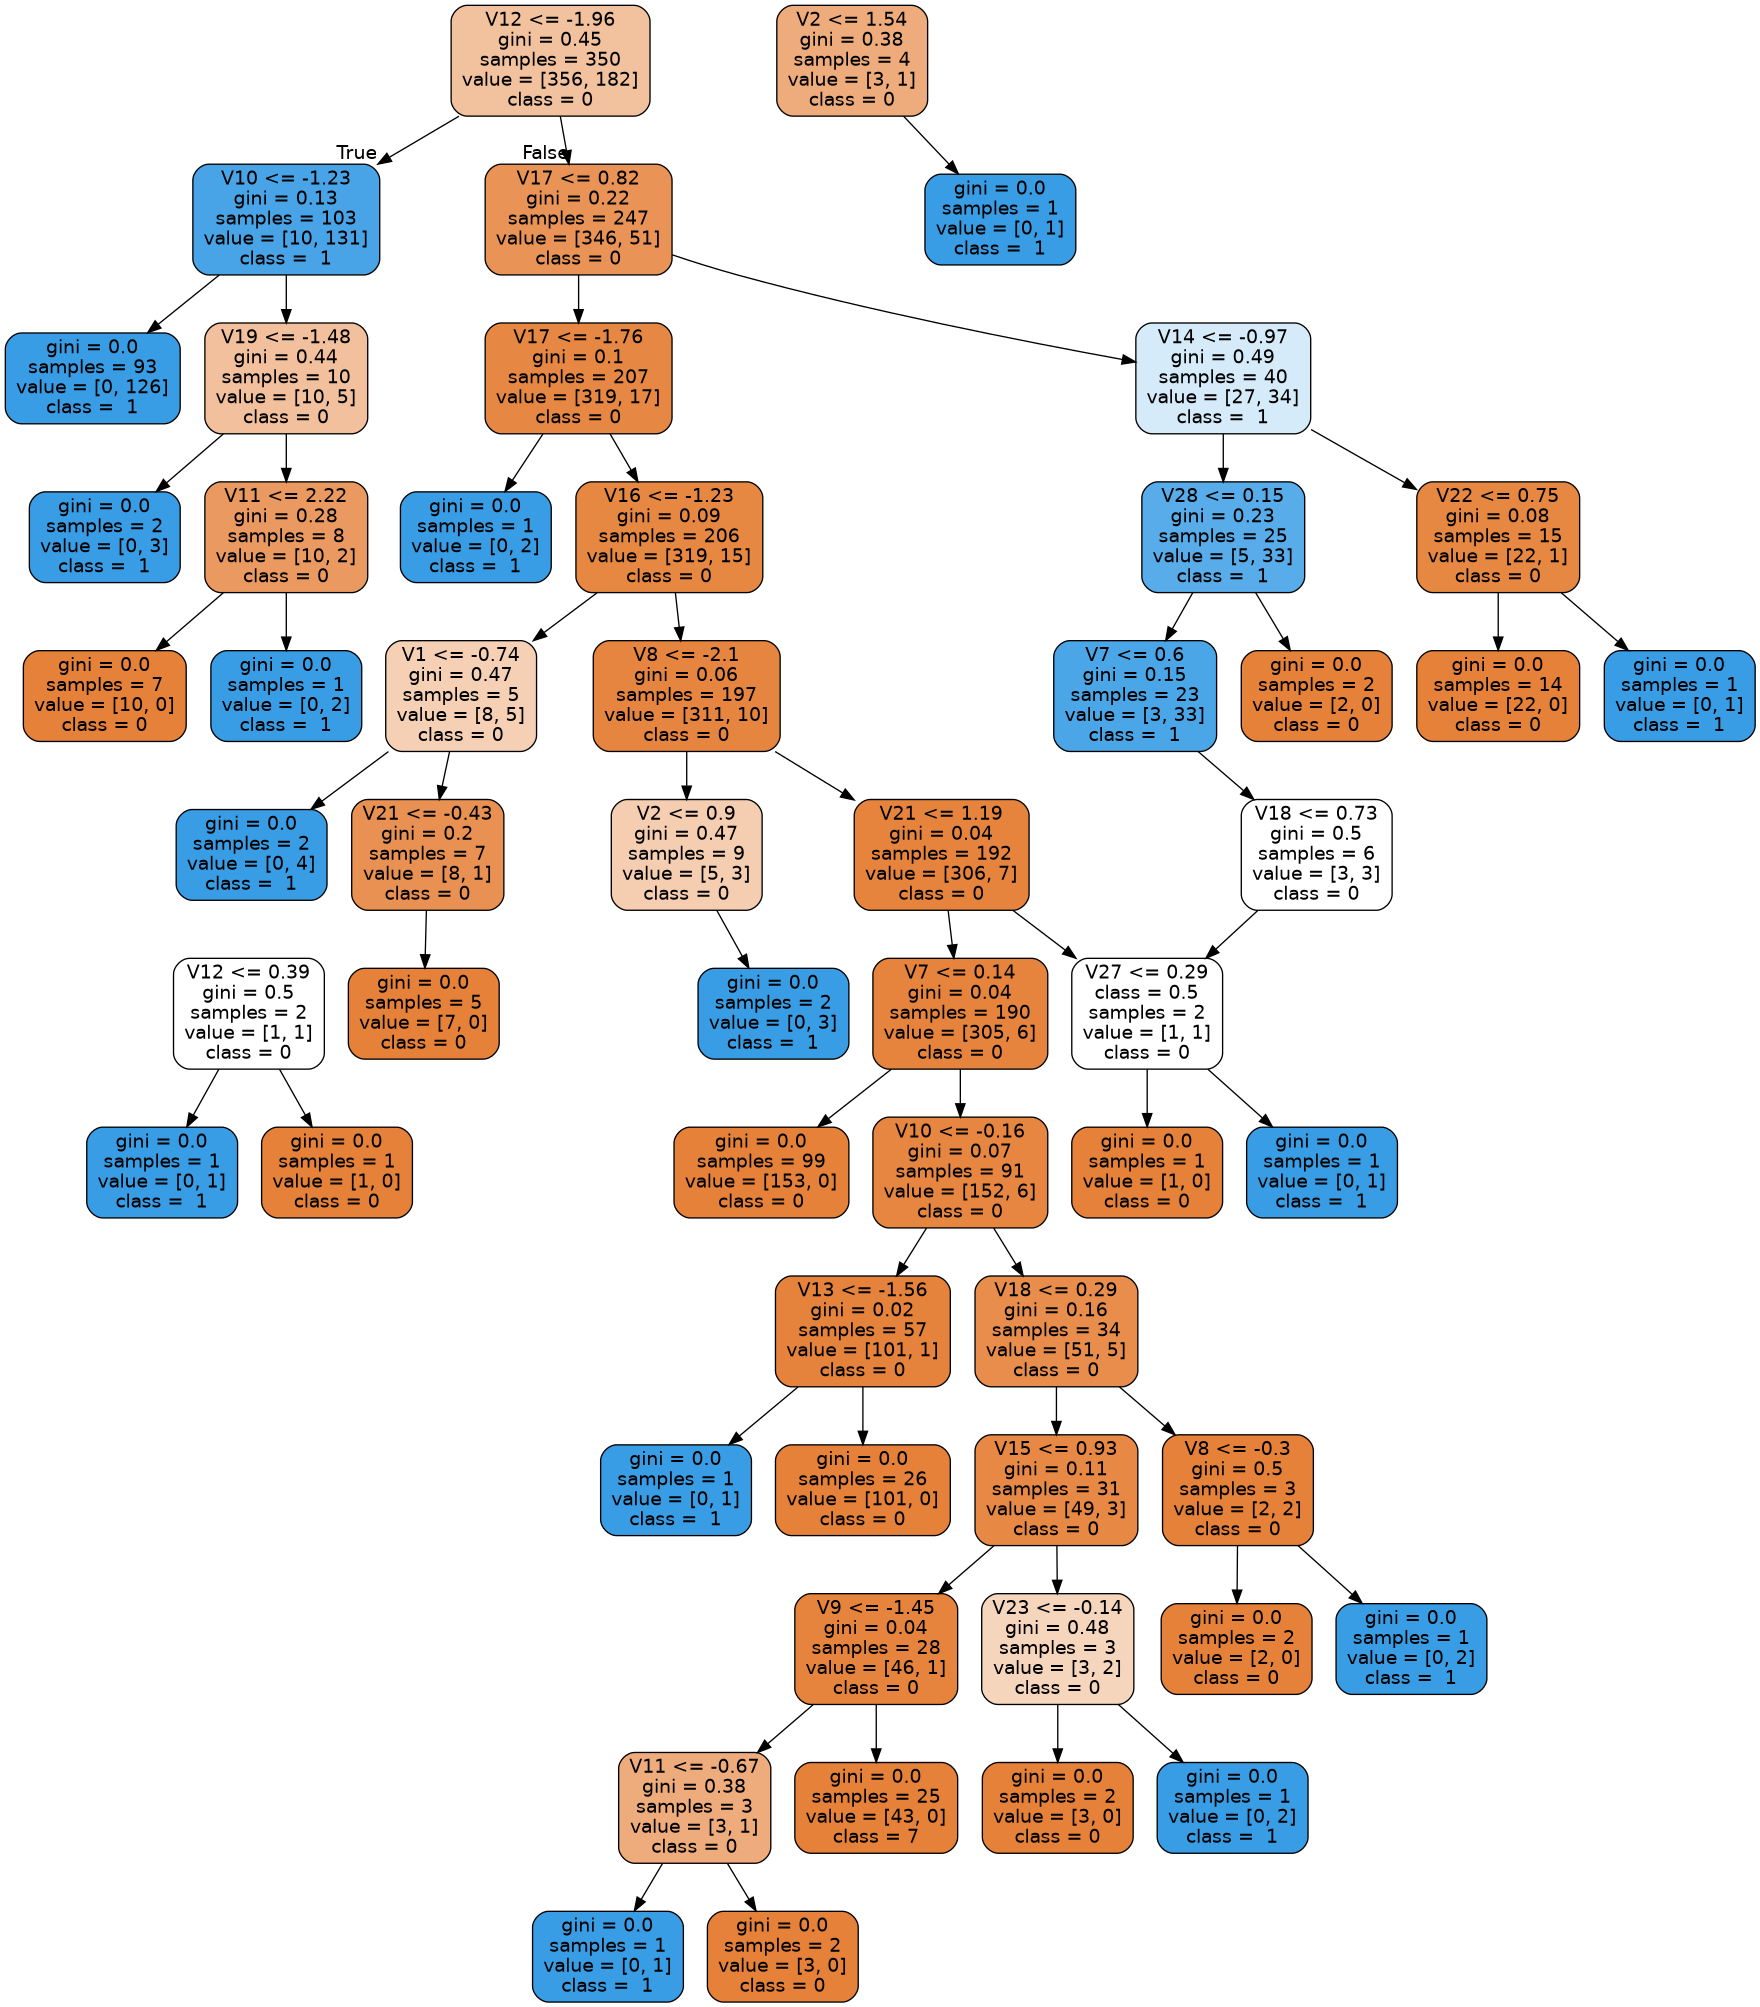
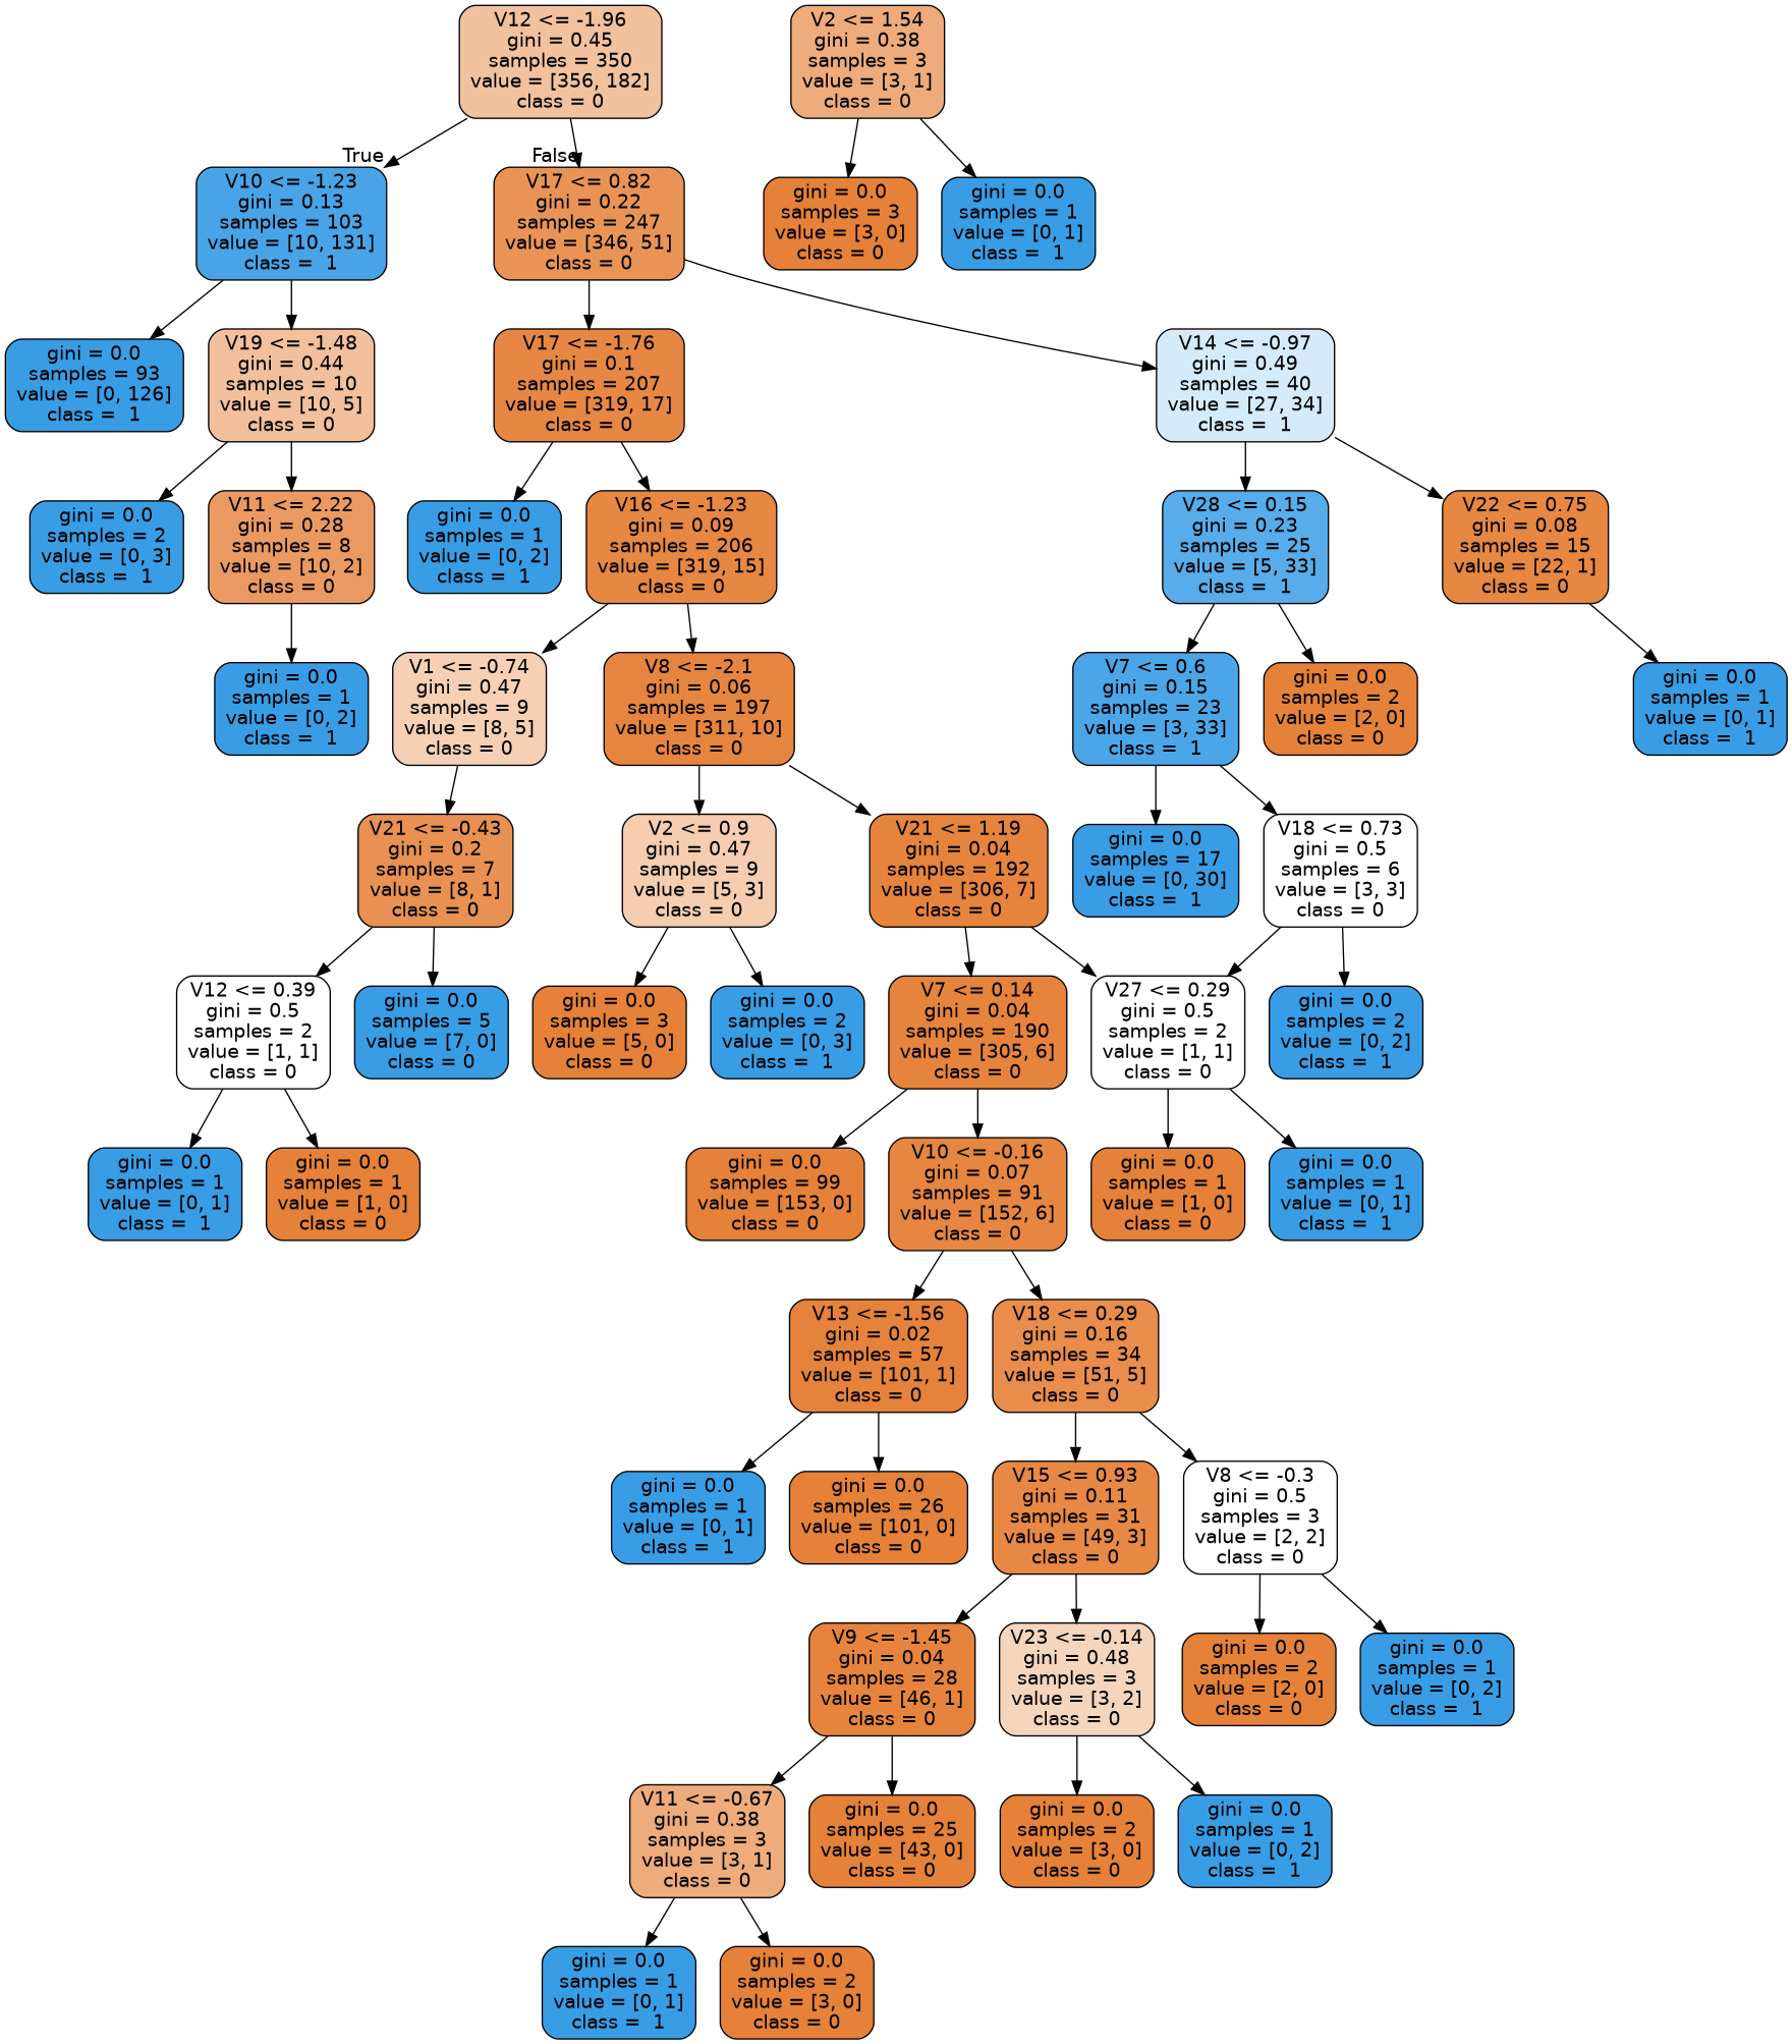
  digraph {
    node [color=black fillcolor="#399de5" fontname=helvetica shape=box style="filled, rounded"]
    edge [fontname=helvetica]
    n1 [fillcolor="#f2c19e" label="V12 <= -1.96\ngini = 0.45\nsamples = 350\nvalue = [356, 182]\nclass = 0"]
    n2 [fillcolor="#48a4e7" label="V10 <= -1.23\ngini = 0.13\nsamples = 103\nvalue = [10, 131]\nclass =  1"]
    n3 [fillcolor="#e99456" label="V17 <= 0.82\ngini = 0.22\nsamples = 247\nvalue = [346, 51]\nclass = 0"]
    n4 [label="gini = 0.0\nsamples = 93\nvalue = [0, 126]\nclass =  1"]
    n5 [fillcolor="#f2c09c" label="V19 <= -1.48\ngini = 0.44\nsamples = 10\nvalue = [10, 5]\nclass = 0"]
    n6 [fillcolor="#e68844" label="V17 <= -1.76\ngini = 0.1\nsamples = 207\nvalue = [319, 17]\nclass = 0"]
    n7 [fillcolor="#d6ebfa" label="V14 <= -0.97\ngini = 0.49\nsamples = 40\nvalue = [27, 34]\nclass =  1"]
    n8 [label="gini = 0.0\nsamples = 2\nvalue = [0, 3]\nclass =  1"]
    n9 [fillcolor="#ea9a61" label="V11 <= 2.22\ngini = 0.28\nsamples = 8\nvalue = [10, 2]\nclass = 0"]
-   n10 [fillcolor="#e58139" label="gini = 0.0\nsamples = 7\nvalue = [10, 0]\nclass = 0"]
    n11 [label="gini = 0.0\nsamples = 1\nvalue = [0, 2]\nclass =  1"]
    n12 [label="gini = 0.0\nsamples = 1\nvalue = [0, 2]\nclass =  1"]
    n13 [fillcolor="#e68742" label="V16 <= -1.23\ngini = 0.09\nsamples = 206\nvalue = [319, 15]\nclass = 0"]
    n14 [fillcolor="#57ace9" label="V28 <= 0.15\ngini = 0.23\nsamples = 25\nvalue = [5, 33]\nclass =  1"]
    n15 [fillcolor="#e68742" label="V22 <= 0.75\ngini = 0.08\nsamples = 15\nvalue = [22, 1]\nclass = 0"]
-   n16 [fillcolor="#f5d0b5" label="V1 <= -0.74\ngini = 0.47\nsamples = 5\nvalue = [8, 5]\nclass = 0"]
+   n16 [fillcolor="#f5d0b5" label="V1 <= -0.74\ngini = 0.47\nsamples = 9\nvalue = [8, 5]\nclass = 0"]
    n17 [fillcolor="#e6853f" label="V8 <= -2.1\ngini = 0.06\nsamples = 197\nvalue = [311, 10]\nclass = 0"]
-   n18 [label="gini = 0.0\nsamples = 2\nvalue = [0, 4]\nclass =  1"]
    n19 [fillcolor="#e89152" label="V21 <= -0.43\ngini = 0.2\nsamples = 7\nvalue = [8, 1]\nclass = 0"]
    n20 [fillcolor="#f5cdb0" label="V2 <= 0.9\ngini = 0.47\nsamples = 9\nvalue = [5, 3]\nclass = 0"]
    n21 [fillcolor="#e6843e" label="V21 <= 1.19\ngini = 0.04\nsamples = 192\nvalue = [306, 7]\nclass = 0"]
    n22 [fillcolor="#ffffff" label="V12 <= 0.39\ngini = 0.5\nsamples = 2\nvalue = [1, 1]\nclass = 0"]
-   n23 [fillcolor="#e58139" label="gini = 0.0\nsamples = 5\nvalue = [7, 0]\nclass = 0"]
+   n23 [label="gini = 0.0\nsamples = 5\nvalue = [7, 0]\nclass = 0"]
    n24 [label="gini = 0.0\nsamples = 1\nvalue = [0, 1]\nclass =  1"]
    n25 [fillcolor="#e58139" label="gini = 0.0\nsamples = 1\nvalue = [1, 0]\nclass = 0"]
+   n26 [fillcolor="#e58139" label="gini = 0.0\nsamples = 3\nvalue = [5, 0]\nclass = 0"]
    n27 [label="gini = 0.0\nsamples = 2\nvalue = [0, 3]\nclass =  1"]
    n28 [fillcolor="#e6833d" label="V7 <= 0.14\ngini = 0.04\nsamples = 190\nvalue = [305, 6]\nclass = 0"]
-   n29 [fillcolor="#ffffff" label="V27 <= 0.29\nclass = 0.5\nsamples = 2\nvalue = [1, 1]\nclass = 0"]
+   n29 [fillcolor="#ffffff" label="V27 <= 0.29\ngini = 0.5\nsamples = 2\nvalue = [1, 1]\nclass = 0"]
    n30 [fillcolor="#e58139" label="gini = 0.0\nsamples = 99\nvalue = [153, 0]\nclass = 0"]
    n31 [fillcolor="#e68641" label="V10 <= -0.16\ngini = 0.07\nsamples = 91\nvalue = [152, 6]\nclass = 0"]
    n32 [fillcolor="#e58139" label="gini = 0.0\nsamples = 1\nvalue = [1, 0]\nclass = 0"]
    n33 [label="gini = 0.0\nsamples = 1\nvalue = [0, 1]\nclass =  1"]
    n34 [fillcolor="#e5823b" label="V13 <= -1.56\ngini = 0.02\nsamples = 57\nvalue = [101, 1]\nclass = 0"]
    n35 [fillcolor="#e88d4c" label="V18 <= 0.29\ngini = 0.16\nsamples = 34\nvalue = [51, 5]\nclass = 0"]
    n36 [label="gini = 0.0\nsamples = 1\nvalue = [0, 1]\nclass =  1"]
    n37 [fillcolor="#e58139" label="gini = 0.0\nsamples = 26\nvalue = [101, 0]\nclass = 0"]
    n38 [fillcolor="#e78945" label="V15 <= 0.93\ngini = 0.11\nsamples = 31\nvalue = [49, 3]\nclass = 0"]
-   n39 [fillcolor="#e58139" label="V8 <= -0.3\ngini = 0.5\nsamples = 3\nvalue = [2, 2]\nclass = 0"]
+   n39 [fillcolor="#ffffff" label="V8 <= -0.3\ngini = 0.5\nsamples = 3\nvalue = [2, 2]\nclass = 0"]
    n40 [fillcolor="#e6843d" label="V9 <= -1.45\ngini = 0.04\nsamples = 28\nvalue = [46, 1]\nclass = 0"]
    n41 [fillcolor="#f6d5bd" label="V23 <= -0.14\ngini = 0.48\nsamples = 3\nvalue = [3, 2]\nclass = 0"]
    n42 [fillcolor="#e58139" label="gini = 0.0\nsamples = 2\nvalue = [2, 0]\nclass = 0"]
    n43 [label="gini = 0.0\nsamples = 1\nvalue = [0, 2]\nclass =  1"]
    n44 [fillcolor="#eeab7b" label="V11 <= -0.67\ngini = 0.38\nsamples = 3\nvalue = [3, 1]\nclass = 0"]
-   n45 [fillcolor="#e58139" label="gini = 0.0\nsamples = 25\nvalue = [43, 0]\nclass = 7"]
+   n45 [fillcolor="#e58139" label="gini = 0.0\nsamples = 25\nvalue = [43, 0]\nclass = 0"]
    n46 [fillcolor="#e58139" label="gini = 0.0\nsamples = 2\nvalue = [3, 0]\nclass = 0"]
    n47 [label="gini = 0.0\nsamples = 1\nvalue = [0, 2]\nclass =  1"]
    n48 [label="gini = 0.0\nsamples = 1\nvalue = [0, 1]\nclass =  1"]
    n49 [fillcolor="#e58139" label="gini = 0.0\nsamples = 2\nvalue = [3, 0]\nclass = 0"]
    n50 [fillcolor="#4ba6e7" label="V7 <= 0.6\ngini = 0.15\nsamples = 23\nvalue = [3, 33]\nclass =  1"]
    n51 [fillcolor="#e58139" label="gini = 0.0\nsamples = 2\nvalue = [2, 0]\nclass = 0"]
-   n52 [fillcolor="#e58139" label="gini = 0.0\nsamples = 14\nvalue = [22, 0]\nclass = 0"]
    n53 [label="gini = 0.0\nsamples = 1\nvalue = [0, 1]\nclass =  1"]
+   n54 [label="gini = 0.0\nsamples = 17\nvalue = [0, 30]\nclass =  1"]
    n55 [fillcolor="#ffffff" label="V18 <= 0.73\ngini = 0.5\nsamples = 6\nvalue = [3, 3]\nclass = 0"]
-   n57 [fillcolor="#eeab7b" label="V2 <= 1.54\ngini = 0.38\nsamples = 4\nvalue = [3, 1]\nclass = 0"]
+   n56 [label="gini = 0.0\nsamples = 2\nvalue = [0, 2]\nclass =  1"]
+   n57 [fillcolor="#eeab7b" label="V2 <= 1.54\ngini = 0.38\nsamples = 3\nvalue = [3, 1]\nclass = 0"]
+   n58 [fillcolor="#e58139" label="gini = 0.0\nsamples = 3\nvalue = [3, 0]\nclass = 0"]
    n59 [label="gini = 0.0\nsamples = 1\nvalue = [0, 1]\nclass =  1"]
    n1 -> n2 [headlabel=True labelangle=45 labeldistance=2.5]
    n1 -> n3 [headlabel=False labelangle=-45 labeldistance=2.5]
    n2 -> n4
    n2 -> n5
    n3 -> n6
    n3 -> n7
    n5 -> n8
    n5 -> n9
    n6 -> n12
    n6 -> n13
    n7 -> n14
    n7 -> n15
-   n9 -> n10
    n9 -> n11
    n13 -> n16
    n13 -> n17
    n14 -> n50
    n14 -> n51
-   n15 -> n52
    n15 -> n53
-   n16 -> n18
    n16 -> n19
    n17 -> n20
    n17 -> n21
+   n19 -> n22
    n19 -> n23
+   n20 -> n26
    n20 -> n27
    n21 -> n28
    n21 -> n29
    n22 -> n24
    n22 -> n25
    n28 -> n30
    n28 -> n31
    n29 -> n32
    n29 -> n33
    n31 -> n34
    n31 -> n35
    n34 -> n36
    n34 -> n37
    n35 -> n38
    n35 -> n39
    n38 -> n40
    n38 -> n41
    n39 -> n42
    n39 -> n43
    n40 -> n44
    n40 -> n45
    n41 -> n46
    n41 -> n47
    n44 -> n48
    n44 -> n49
+   n50 -> n54
    n50 -> n55
    n55 -> n29
+   n55 -> n56
+   n57 -> n58
    n57 -> n59
  }
